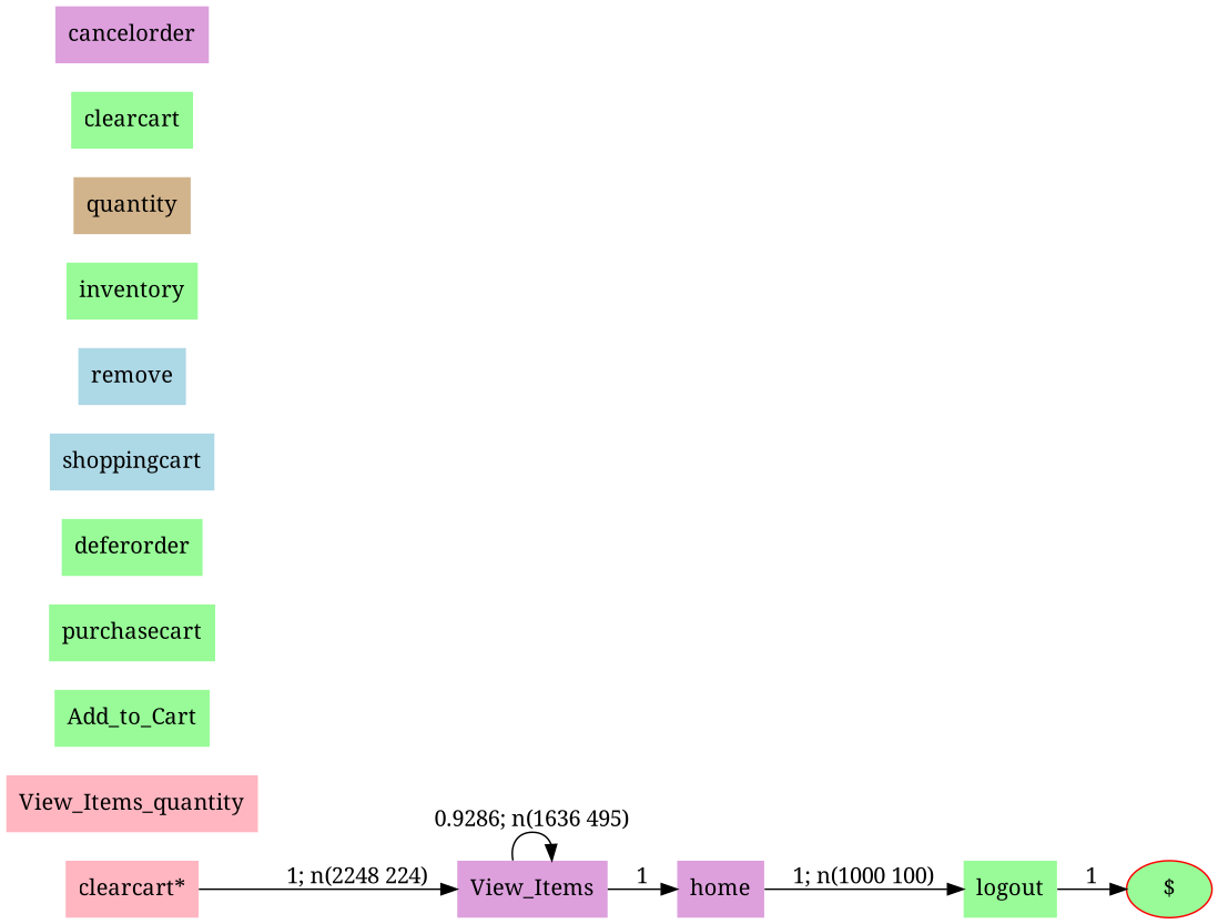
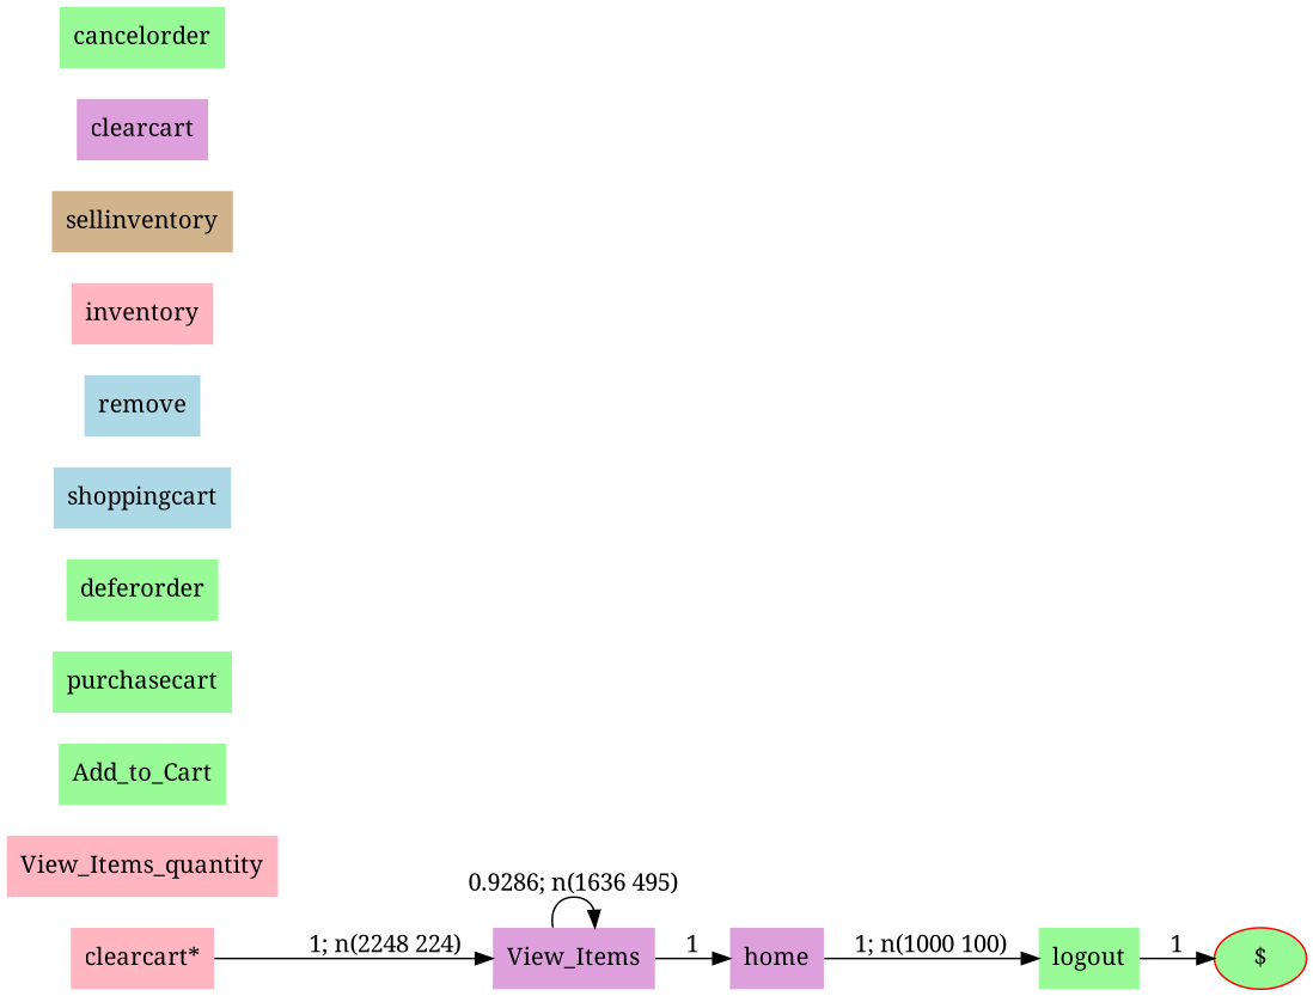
  digraph {
    fontname="Noto Serif"
    rankdir=LR
    node [color=red fillcolor=palegreen fontname="Noto Serif" shape=none style=filled]
    edge [fontname="Noto Serif" style=solid]
    n1 [fillcolor=lightpink label="clearcart*"]
    n2 [fillcolor=plum label=View_Items]
    n3 [fillcolor=plum label=home]
    n4 [fillcolor=lightpink label=View_Items_quantity]
    n5 [label=Add_to_Cart]
    n6 [color=blue label=purchasecart]
    n7 [color=blue label=logout]
    "$" [shape=""]
    n9 [label=deferorder]
    n10 [color=blue fillcolor=lightblue label=shoppingcart]
    n11 [fillcolor=lightblue label=remove]
-   n12 [label=inventory]
-   n13 [color=blue fillcolor=tan label=quantity]
-   n14 [label=clearcart]
-   n15 [color=blue fillcolor=plum label=cancelorder]
+   n12 [fillcolor=lightpink label=inventory]
+   n13 [color=blue fillcolor=tan label=sellinventory]
+   n14 [fillcolor=plum label=clearcart]
+   n15 [color=blue label=cancelorder]
    n1 -> n2 [label="1; n(2248 224)"]
    n2 -> n2 [label="0.9286; n(1636 495)"]
    n2 -> n3 [label=1]
    n3 -> n7 [label="1; n(1000 100)"]
    n7 -> "$" [label=1]
  }
